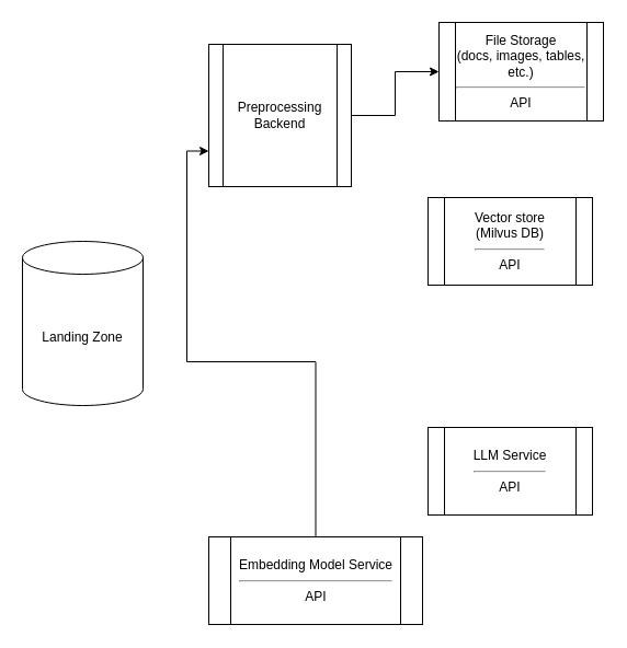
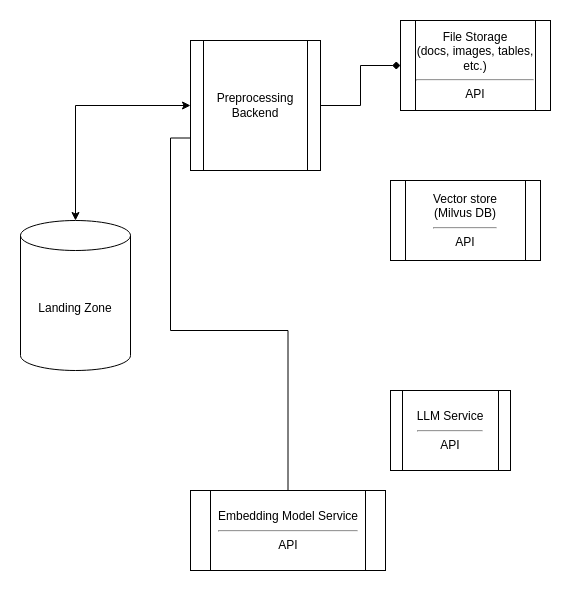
  <mxCell id="0" />
  <mxCell id="1" parent="0" />
  <mxCell id="2" value="Landing Zone" style="shape=cylinder3;whiteSpace=wrap;html=1;boundedLbl=1;backgroundOutline=1;size=15;" vertex="1" parent="1"><mxGeometry x="20" y="220" width="110" height="150" as="geometry" /></mxCell>
- <mxCell id="3" style="edgeStyle=orthogonalEdgeStyle;rounded=0;orthogonalLoop=1;jettySize=auto;html=1;entryX=0;entryY=0.5;entryDx=0;entryDy=0;" edge="1" parent="1" source="4" target="7"><mxGeometry relative="1" as="geometry" /></mxCell>
+ <mxCell id="3" style="edgeStyle=orthogonalEdgeStyle;rounded=0;orthogonalLoop=1;jettySize=auto;html=1;entryX=0;entryY=0.5;entryDx=0;entryDy=0;endArrow=diamond;" edge="1" parent="1" source="4" target="7"><mxGeometry relative="1" as="geometry" /></mxCell>
  <mxCell id="4" value="Preprocessing Backend" style="shape=process;whiteSpace=wrap;html=1;backgroundOutline=1;" vertex="1" parent="1"><mxGeometry x="190" y="40" width="130" height="130" as="geometry" /></mxCell>
+ <mxCell id="5" value="" style="endArrow=classic;startArrow=classic;html=1;rounded=0;entryX=0;entryY=0.5;entryDx=0;entryDy=0;exitX=0.5;exitY=0;exitDx=0;exitDy=0;exitPerimeter=0;" edge="1" parent="1" source="2" target="4"><mxGeometry width="50" height="50" relative="1" as="geometry"><mxPoint x="410" y="300" as="sourcePoint" /><mxPoint x="460" y="250" as="targetPoint" /><Array as="points"><mxPoint x="75" y="105" /></Array></mxGeometry></mxCell>
  <mxCell id="6" value="Vector store&lt;br&gt;(Milvus DB)&lt;br&gt;&lt;hr&gt;API" style="shape=process;whiteSpace=wrap;html=1;backgroundOutline=1;" vertex="1" parent="1"><mxGeometry x="390" y="180" width="150" height="80" as="geometry" /></mxCell>
  <mxCell id="7" value="File Storage&lt;br&gt;(docs, images, tables, etc.)&lt;br&gt;&lt;hr&gt;API" style="shape=process;whiteSpace=wrap;html=1;backgroundOutline=1;" vertex="1" parent="1"><mxGeometry x="400" y="20" width="150" height="90" as="geometry" /></mxCell>
- <mxCell id="8" value="LLM Service&lt;br&gt;&lt;hr&gt;API" style="shape=process;whiteSpace=wrap;html=1;backgroundOutline=1;" vertex="1" parent="1"><mxGeometry x="390" y="390" width="150" height="80" as="geometry" /></mxCell>
- <mxCell id="9" style="edgeStyle=orthogonalEdgeStyle;rounded=0;orthogonalLoop=1;jettySize=auto;html=1;entryX=0;entryY=0.75;entryDx=0;entryDy=0;" edge="1" parent="1" source="10" target="4"><mxGeometry relative="1" as="geometry" /></mxCell>
+ <mxCell id="8" value="LLM Service&lt;br&gt;&lt;hr&gt;API" style="shape=process;whiteSpace=wrap;html=1;backgroundOutline=1;" vertex="1" parent="1"><mxGeometry x="390" y="390" width="120" height="80" as="geometry" /></mxCell>
+ <mxCell id="9" style="edgeStyle=orthogonalEdgeStyle;rounded=0;orthogonalLoop=1;jettySize=auto;html=1;entryX=0;entryY=0.75;entryDx=0;entryDy=0;endArrow=none;" edge="1" parent="1" source="10" target="4"><mxGeometry relative="1" as="geometry" /></mxCell>
  <mxCell id="10" value="Embedding Model Service&lt;br&gt;&lt;hr&gt;API" style="shape=process;whiteSpace=wrap;html=1;backgroundOutline=1;" vertex="1" parent="1"><mxGeometry x="190" y="490" width="195" height="80" as="geometry" /></mxCell>
